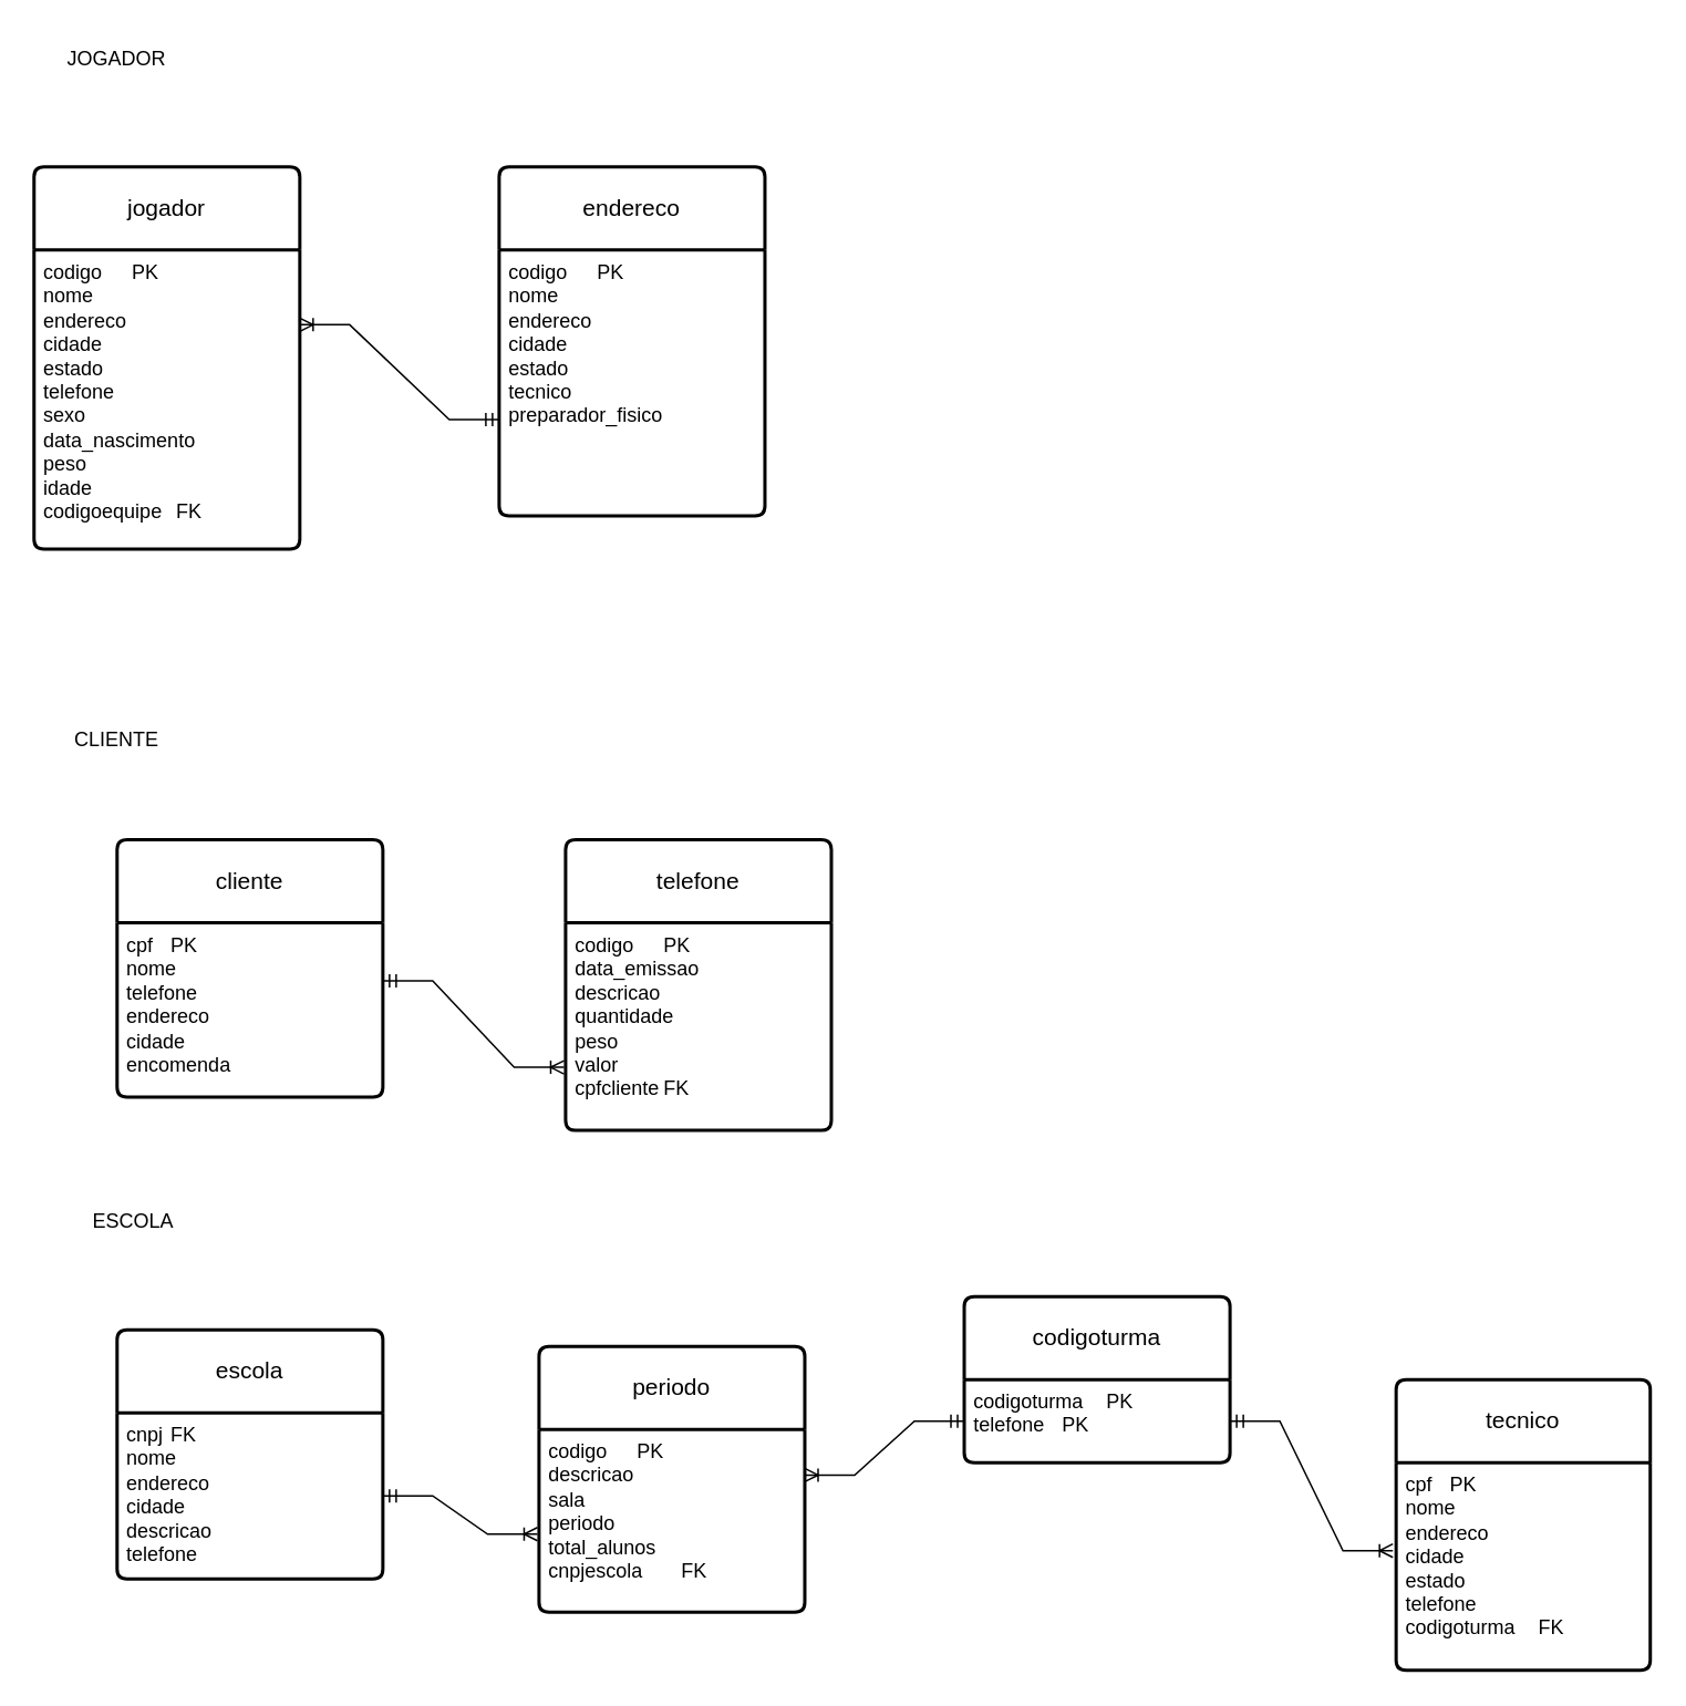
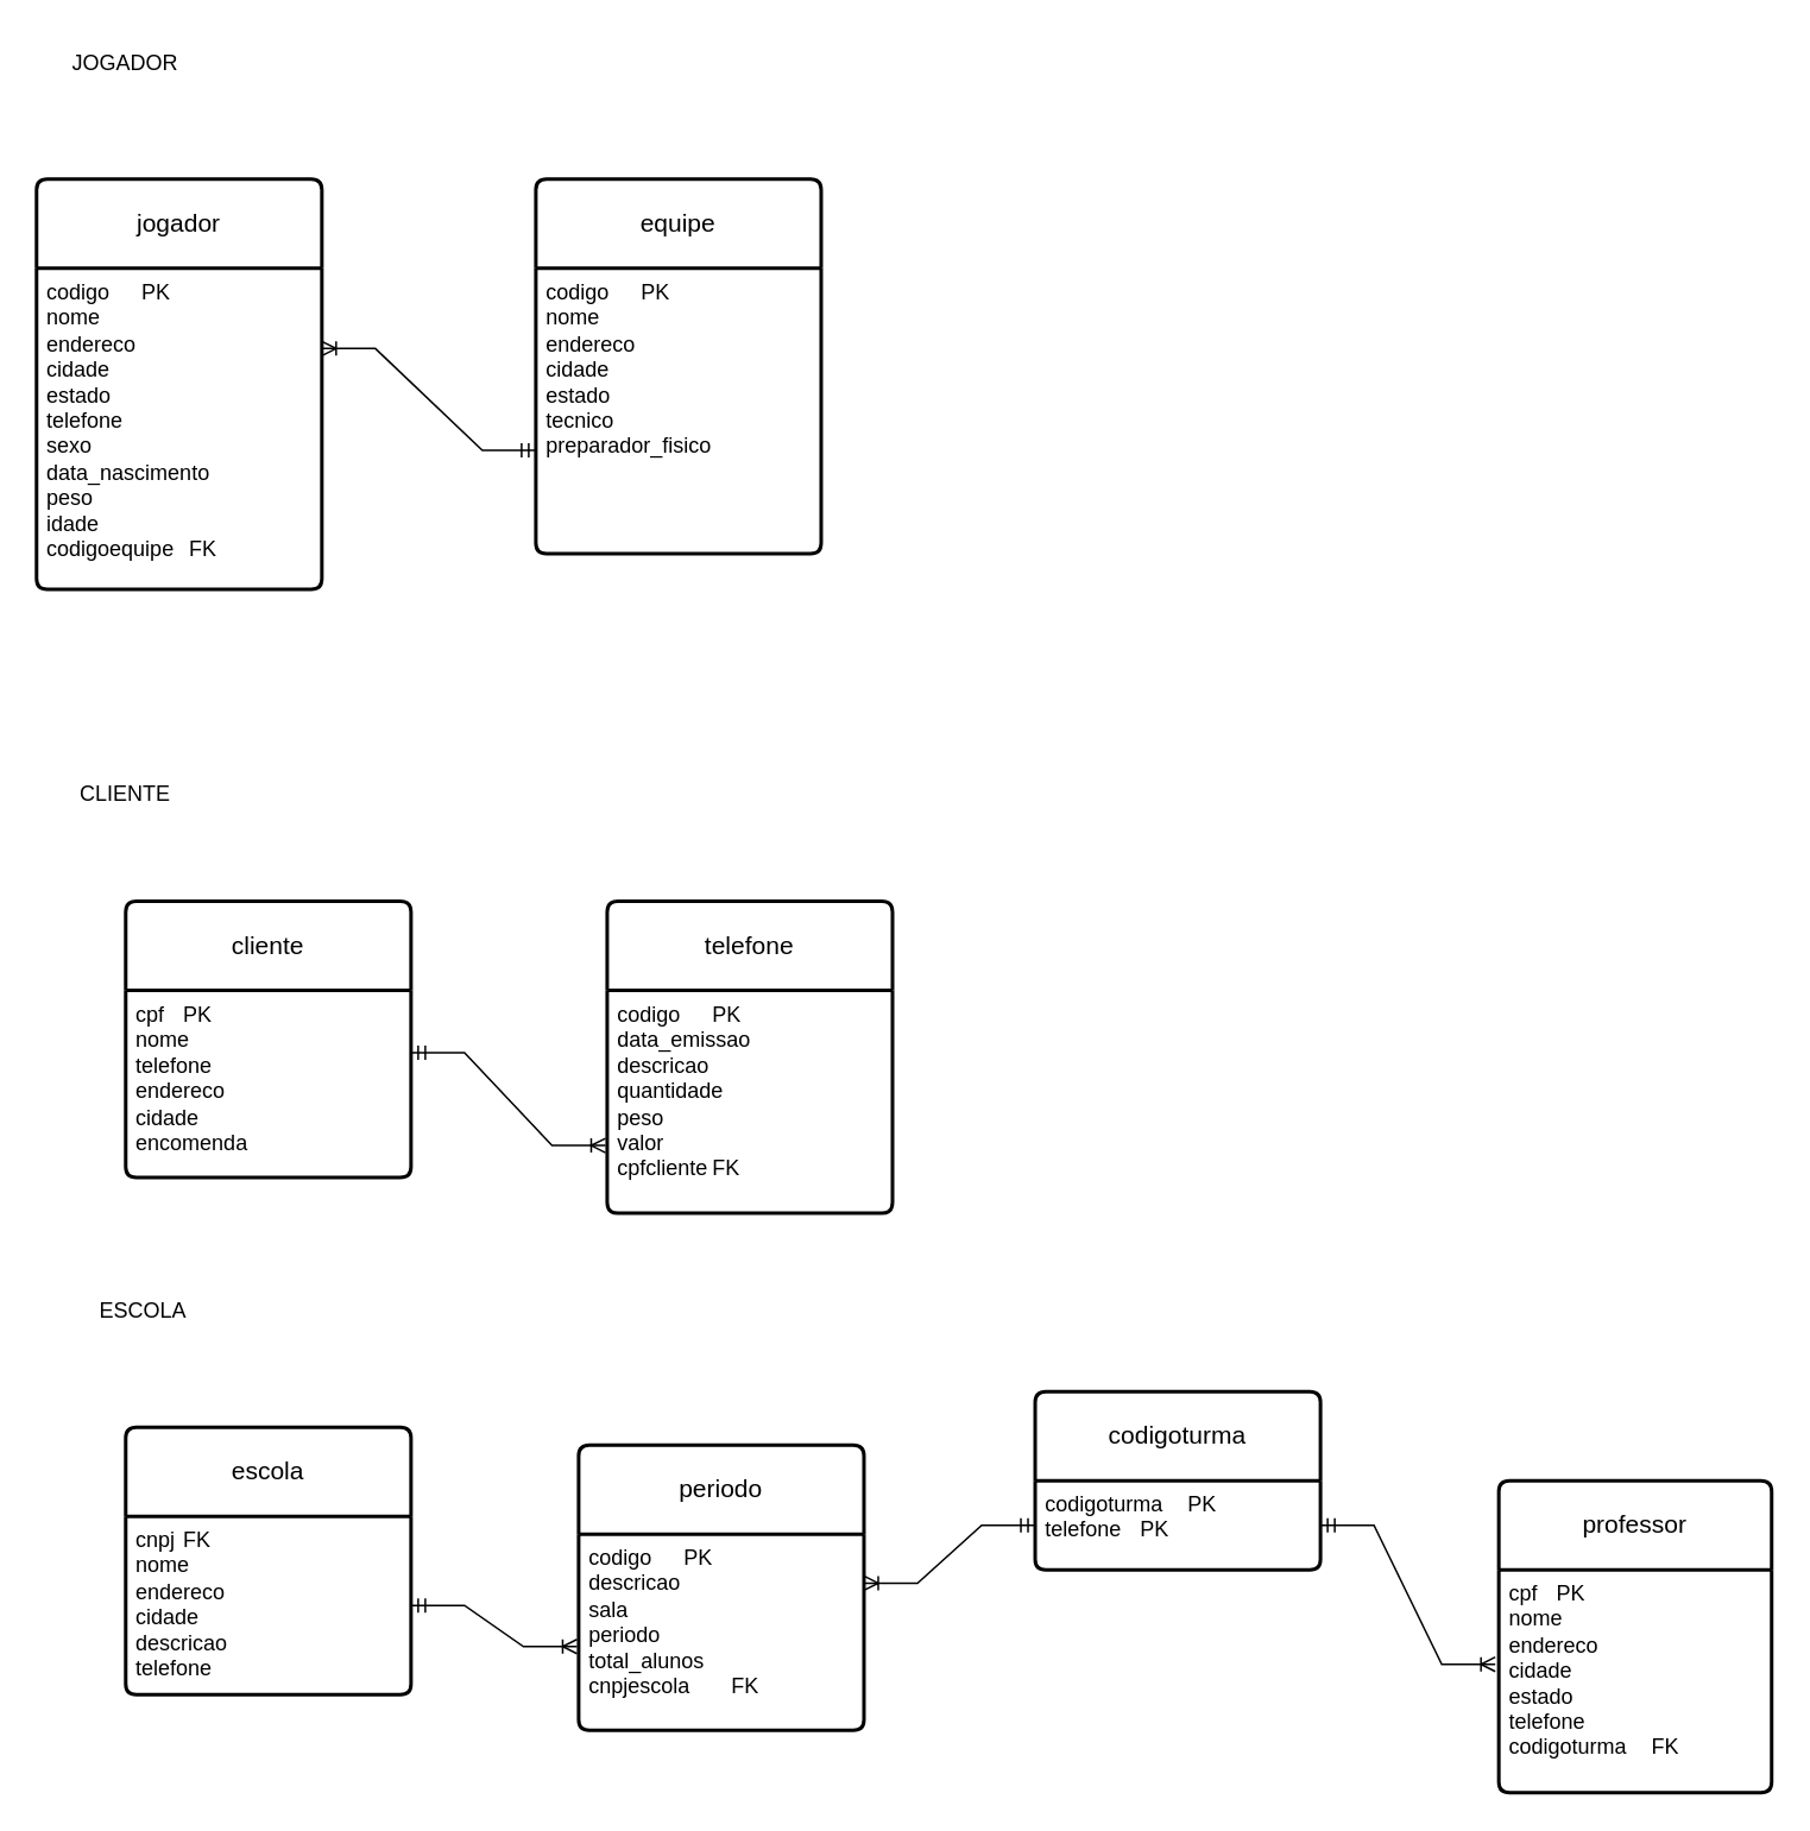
  <mxCell id="0" />
  <mxCell id="1" parent="0" />
  <mxCell id="2" value="jogador" style="swimlane;childLayout=stackLayout;horizontal=1;startSize=50;horizontalStack=0;rounded=1;fontSize=14;fontStyle=0;strokeWidth=2;resizeParent=0;resizeLast=1;shadow=0;dashed=0;align=center;arcSize=4;whiteSpace=wrap;html=1;" vertex="1" parent="1"><mxGeometry x="20" y="100" width="160" height="230" as="geometry" /></mxCell>
  <mxCell id="3" value="codigo&lt;span style=&quot;white-space: pre;&quot;&gt;&#09;&lt;/span&gt;PK&lt;div&gt;nome&lt;/div&gt;&lt;div&gt;endereco&lt;/div&gt;&lt;div&gt;cidade&lt;/div&gt;&lt;div&gt;estado&lt;/div&gt;&lt;div&gt;telefone&lt;/div&gt;&lt;div&gt;sexo&lt;/div&gt;&lt;div&gt;data_nascimento&lt;/div&gt;&lt;div&gt;peso&lt;/div&gt;&lt;div&gt;idade&lt;/div&gt;&lt;div&gt;codigoequipe&lt;span style=&quot;white-space: pre;&quot;&gt;&#09;&lt;/span&gt;FK&lt;/div&gt;" style="align=left;strokeColor=none;fillColor=none;spacingLeft=4;fontSize=12;verticalAlign=top;resizable=0;rotatable=0;part=1;html=1;" vertex="1" parent="2"><mxGeometry y="50" width="160" height="180" as="geometry" /></mxCell>
- <mxCell id="4" value="endereco" style="swimlane;childLayout=stackLayout;horizontal=1;startSize=50;horizontalStack=0;rounded=1;fontSize=14;fontStyle=0;strokeWidth=2;resizeParent=0;resizeLast=1;shadow=0;dashed=0;align=center;arcSize=4;whiteSpace=wrap;html=1;" vertex="1" parent="1"><mxGeometry x="300" y="100" width="160" height="210" as="geometry" /></mxCell>
+ <mxCell id="4" value="equipe" style="swimlane;childLayout=stackLayout;horizontal=1;startSize=50;horizontalStack=0;rounded=1;fontSize=14;fontStyle=0;strokeWidth=2;resizeParent=0;resizeLast=1;shadow=0;dashed=0;align=center;arcSize=4;whiteSpace=wrap;html=1;" vertex="1" parent="1"><mxGeometry x="300" y="100" width="160" height="210" as="geometry" /></mxCell>
  <mxCell id="5" value="codigo&lt;span style=&quot;white-space: pre;&quot;&gt;&#09;&lt;/span&gt;PK&lt;div&gt;nome&lt;/div&gt;&lt;div&gt;endereco&lt;/div&gt;&lt;div&gt;cidade&lt;/div&gt;&lt;div&gt;estado&lt;/div&gt;&lt;div&gt;tecnico&lt;/div&gt;&lt;div&gt;preparador_fisico&lt;/div&gt;" style="align=left;strokeColor=none;fillColor=none;spacingLeft=4;fontSize=12;verticalAlign=top;resizable=0;rotatable=0;part=1;html=1;" vertex="1" parent="4"><mxGeometry y="50" width="160" height="160" as="geometry" /></mxCell>
  <mxCell id="6" value="" style="edgeStyle=entityRelationEdgeStyle;fontSize=12;html=1;endArrow=ERoneToMany;startArrow=ERmandOne;rounded=0;entryX=1;entryY=0.25;entryDx=0;entryDy=0;exitX=0;exitY=0.638;exitDx=0;exitDy=0;exitPerimeter=0;" edge="1" parent="1" source="5" target="3"><mxGeometry width="100" height="100" relative="1" as="geometry"><mxPoint x="500" y="210" as="sourcePoint" /><mxPoint x="600" y="110" as="targetPoint" /></mxGeometry></mxCell>
  <mxCell id="7" value="JOGADOR" style="text;strokeColor=none;align=center;fillColor=none;html=1;verticalAlign=middle;whiteSpace=wrap;rounded=0;" vertex="1" parent="1"><mxGeometry x="40" y="20" width="60" height="30" as="geometry" /></mxCell>
  <mxCell id="8" value="CLIENTE" style="text;strokeColor=none;align=center;fillColor=none;html=1;verticalAlign=middle;whiteSpace=wrap;rounded=0;" vertex="1" parent="1"><mxGeometry x="40" y="430" width="60" height="30" as="geometry" /></mxCell>
  <mxCell id="9" value="cliente" style="swimlane;childLayout=stackLayout;horizontal=1;startSize=50;horizontalStack=0;rounded=1;fontSize=14;fontStyle=0;strokeWidth=2;resizeParent=0;resizeLast=1;shadow=0;dashed=0;align=center;arcSize=4;whiteSpace=wrap;html=1;" vertex="1" parent="1"><mxGeometry x="70" y="505" width="160" height="155" as="geometry" /></mxCell>
  <mxCell id="10" value="&lt;div&gt;cpf&lt;span style=&quot;white-space: pre;&quot;&gt;&#09;&lt;/span&gt;PK&lt;/div&gt;nome&lt;div&gt;telefone&lt;/div&gt;&lt;div&gt;endereco&lt;/div&gt;&lt;div&gt;cidade&lt;/div&gt;&lt;div&gt;encomenda&lt;/div&gt;&lt;div&gt;&lt;br&gt;&lt;/div&gt;&lt;div&gt;&lt;br&gt;&lt;/div&gt;&lt;div&gt;&lt;br&gt;&lt;/div&gt;" style="align=left;strokeColor=none;fillColor=none;spacingLeft=4;fontSize=12;verticalAlign=top;resizable=0;rotatable=0;part=1;html=1;" vertex="1" parent="9"><mxGeometry y="50" width="160" height="105" as="geometry" /></mxCell>
  <mxCell id="11" value="telefone" style="swimlane;childLayout=stackLayout;horizontal=1;startSize=50;horizontalStack=0;rounded=1;fontSize=14;fontStyle=0;strokeWidth=2;resizeParent=0;resizeLast=1;shadow=0;dashed=0;align=center;arcSize=4;whiteSpace=wrap;html=1;" vertex="1" parent="1"><mxGeometry x="340" y="505" width="160" height="175" as="geometry" /></mxCell>
  <mxCell id="12" value="codigo&lt;span style=&quot;white-space: pre;&quot;&gt;&#09;&lt;/span&gt;PK&lt;div&gt;data_emissao&lt;/div&gt;&lt;div&gt;descricao&lt;/div&gt;&lt;div&gt;quantidade&lt;/div&gt;&lt;div&gt;peso&lt;/div&gt;&lt;div&gt;valor&lt;/div&gt;&lt;div&gt;cpfcliente&lt;span style=&quot;white-space: pre;&quot;&gt;&#09;&lt;/span&gt;FK&lt;/div&gt;&lt;div&gt;&lt;div&gt;&lt;span style=&quot;white-space: pre;&quot;&gt;&#09;&lt;/span&gt;&lt;/div&gt;&lt;/div&gt;" style="align=left;strokeColor=none;fillColor=none;spacingLeft=4;fontSize=12;verticalAlign=top;resizable=0;rotatable=0;part=1;html=1;" vertex="1" parent="11"><mxGeometry y="50" width="160" height="125" as="geometry" /></mxCell>
  <mxCell id="13" value="" style="edgeStyle=entityRelationEdgeStyle;fontSize=12;html=1;endArrow=ERoneToMany;startArrow=ERmandOne;rounded=0;entryX=-0.006;entryY=0.696;entryDx=0;entryDy=0;entryPerimeter=0;" edge="1" parent="1" target="12"><mxGeometry width="100" height="100" relative="1" as="geometry"><mxPoint x="230" y="590" as="sourcePoint" /><mxPoint x="330" y="490" as="targetPoint" /></mxGeometry></mxCell>
  <mxCell id="14" value="escola" style="swimlane;childLayout=stackLayout;horizontal=1;startSize=50;horizontalStack=0;rounded=1;fontSize=14;fontStyle=0;strokeWidth=2;resizeParent=0;resizeLast=1;shadow=0;dashed=0;align=center;arcSize=4;whiteSpace=wrap;html=1;" vertex="1" parent="1"><mxGeometry x="70" y="800" width="160" height="150" as="geometry" /></mxCell>
  <mxCell id="15" value="cnpj&lt;span style=&quot;white-space: pre;&quot;&gt;&#09;&lt;/span&gt;FK&lt;div&gt;nome&lt;/div&gt;&lt;div&gt;endereco&lt;/div&gt;&lt;div&gt;cidade&lt;/div&gt;&lt;div&gt;descricao&lt;/div&gt;&lt;div&gt;telefone&lt;/div&gt;" style="align=left;strokeColor=none;fillColor=none;spacingLeft=4;fontSize=12;verticalAlign=top;resizable=0;rotatable=0;part=1;html=1;" vertex="1" parent="14"><mxGeometry y="50" width="160" height="100" as="geometry" /></mxCell>
  <mxCell id="16" value="periodo" style="swimlane;childLayout=stackLayout;horizontal=1;startSize=50;horizontalStack=0;rounded=1;fontSize=14;fontStyle=0;strokeWidth=2;resizeParent=0;resizeLast=1;shadow=0;dashed=0;align=center;arcSize=4;whiteSpace=wrap;html=1;" vertex="1" parent="1"><mxGeometry x="324" y="810" width="160" height="160" as="geometry" /></mxCell>
  <mxCell id="17" value="codigo&lt;span style=&quot;white-space: pre;&quot;&gt;&#09;&lt;/span&gt;PK&lt;div&gt;descricao&lt;/div&gt;&lt;div&gt;sala&lt;/div&gt;&lt;div&gt;periodo&lt;/div&gt;&lt;div&gt;total_alunos&lt;/div&gt;&lt;div&gt;cnpjescola&lt;span style=&quot;white-space: pre;&quot;&gt;&#09;&lt;/span&gt;FK&lt;/div&gt;" style="align=left;strokeColor=none;fillColor=none;spacingLeft=4;fontSize=12;verticalAlign=top;resizable=0;rotatable=0;part=1;html=1;" vertex="1" parent="16"><mxGeometry y="50" width="160" height="110" as="geometry" /></mxCell>
  <mxCell id="18" value="codigoturma" style="swimlane;childLayout=stackLayout;horizontal=1;startSize=50;horizontalStack=0;rounded=1;fontSize=14;fontStyle=0;strokeWidth=2;resizeParent=0;resizeLast=1;shadow=0;dashed=0;align=center;arcSize=4;whiteSpace=wrap;html=1;" vertex="1" parent="1"><mxGeometry x="580" y="780" width="160" height="100" as="geometry" /></mxCell>
  <mxCell id="19" value="codigoturma&lt;span style=&quot;white-space: pre;&quot;&gt;&#09;&lt;/span&gt;PK&lt;div&gt;telefone&lt;span style=&quot;white-space: pre;&quot;&gt;&#09;&lt;/span&gt;PK&lt;/div&gt;" style="align=left;strokeColor=none;fillColor=none;spacingLeft=4;fontSize=12;verticalAlign=top;resizable=0;rotatable=0;part=1;html=1;" vertex="1" parent="18"><mxGeometry y="50" width="160" height="50" as="geometry" /></mxCell>
- <mxCell id="20" value="tecnico" style="swimlane;childLayout=stackLayout;horizontal=1;startSize=50;horizontalStack=0;rounded=1;fontSize=14;fontStyle=0;strokeWidth=2;resizeParent=0;resizeLast=1;shadow=0;dashed=0;align=center;arcSize=4;whiteSpace=wrap;html=1;" vertex="1" parent="1"><mxGeometry x="840" y="830" width="153" height="175" as="geometry" /></mxCell>
+ <mxCell id="20" value="professor" style="swimlane;childLayout=stackLayout;horizontal=1;startSize=50;horizontalStack=0;rounded=1;fontSize=14;fontStyle=0;strokeWidth=2;resizeParent=0;resizeLast=1;shadow=0;dashed=0;align=center;arcSize=4;whiteSpace=wrap;html=1;" vertex="1" parent="1"><mxGeometry x="840" y="830" width="153" height="175" as="geometry" /></mxCell>
  <mxCell id="21" value="cpf&lt;span style=&quot;white-space: pre;&quot;&gt;&#09;&lt;/span&gt;PK&lt;div&gt;nome&lt;/div&gt;&lt;div&gt;endereco&lt;/div&gt;&lt;div&gt;cidade&lt;/div&gt;&lt;div&gt;estado&lt;/div&gt;&lt;div&gt;telefone&lt;/div&gt;&lt;div&gt;codigoturma&lt;span style=&quot;white-space: pre;&quot;&gt;&#09;&lt;/span&gt;FK&lt;/div&gt;" style="align=left;strokeColor=none;fillColor=none;spacingLeft=4;fontSize=12;verticalAlign=top;resizable=0;rotatable=0;part=1;html=1;" vertex="1" parent="20"><mxGeometry y="50" width="153" height="125" as="geometry" /></mxCell>
  <mxCell id="22" value="" style="edgeStyle=entityRelationEdgeStyle;fontSize=12;html=1;endArrow=ERoneToMany;startArrow=ERmandOne;rounded=0;exitX=1;exitY=0.5;exitDx=0;exitDy=0;entryX=-0.006;entryY=0.573;entryDx=0;entryDy=0;entryPerimeter=0;" edge="1" parent="1" source="15" target="17"><mxGeometry width="100" height="100" relative="1" as="geometry"><mxPoint x="230" y="920" as="sourcePoint" /><mxPoint x="330" y="820" as="targetPoint" /></mxGeometry></mxCell>
  <mxCell id="23" value="" style="edgeStyle=entityRelationEdgeStyle;fontSize=12;html=1;endArrow=ERoneToMany;startArrow=ERmandOne;rounded=0;entryX=1;entryY=0.25;entryDx=0;entryDy=0;exitX=0;exitY=0.5;exitDx=0;exitDy=0;" edge="1" parent="1" source="19" target="17"><mxGeometry width="100" height="100" relative="1" as="geometry"><mxPoint x="650" y="790" as="sourcePoint" /><mxPoint x="610" y="750" as="targetPoint" /></mxGeometry></mxCell>
  <mxCell id="24" value="" style="edgeStyle=entityRelationEdgeStyle;fontSize=12;html=1;endArrow=ERoneToMany;startArrow=ERmandOne;rounded=0;entryX=-0.013;entryY=0.424;entryDx=0;entryDy=0;entryPerimeter=0;exitX=1;exitY=0.5;exitDx=0;exitDy=0;" edge="1" parent="1" source="19" target="21"><mxGeometry width="100" height="100" relative="1" as="geometry"><mxPoint x="740" y="850" as="sourcePoint" /><mxPoint x="840" y="750" as="targetPoint" /></mxGeometry></mxCell>
  <mxCell id="25" value="ESCOLA" style="text;strokeColor=none;align=center;fillColor=none;html=1;verticalAlign=middle;whiteSpace=wrap;rounded=0;" vertex="1" parent="1"><mxGeometry x="50" y="720" width="60" height="30" as="geometry" /></mxCell>
